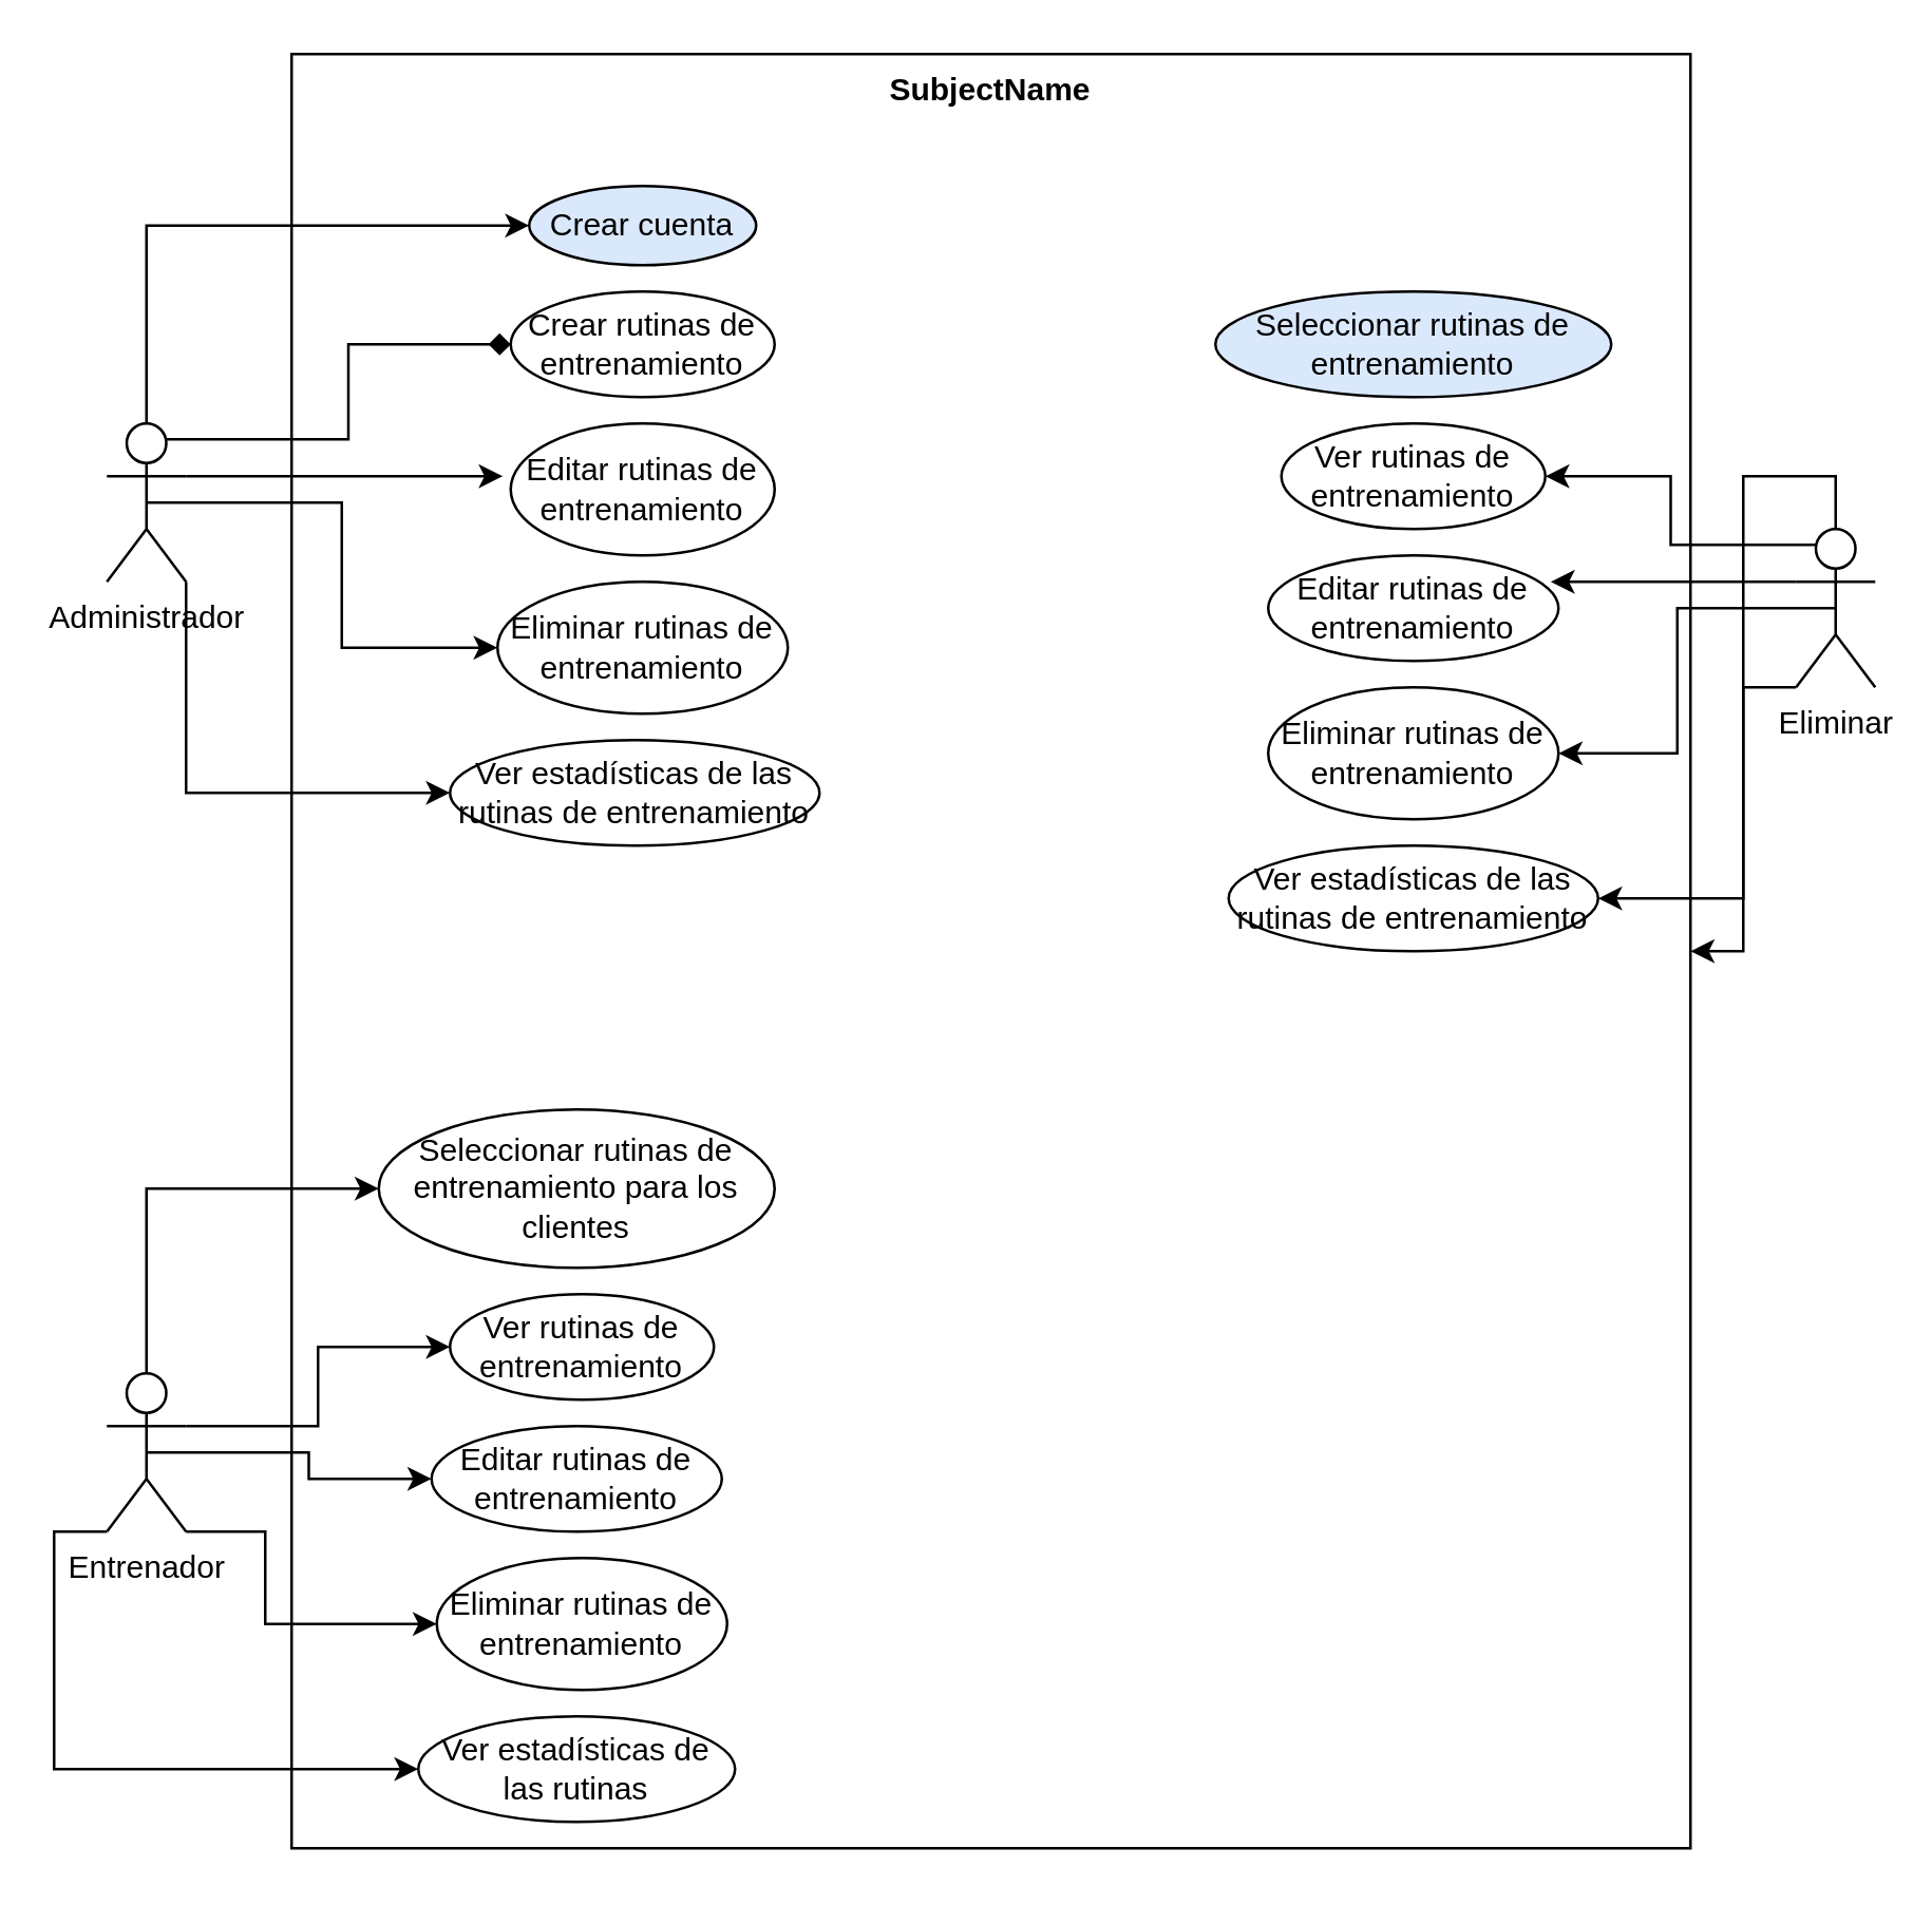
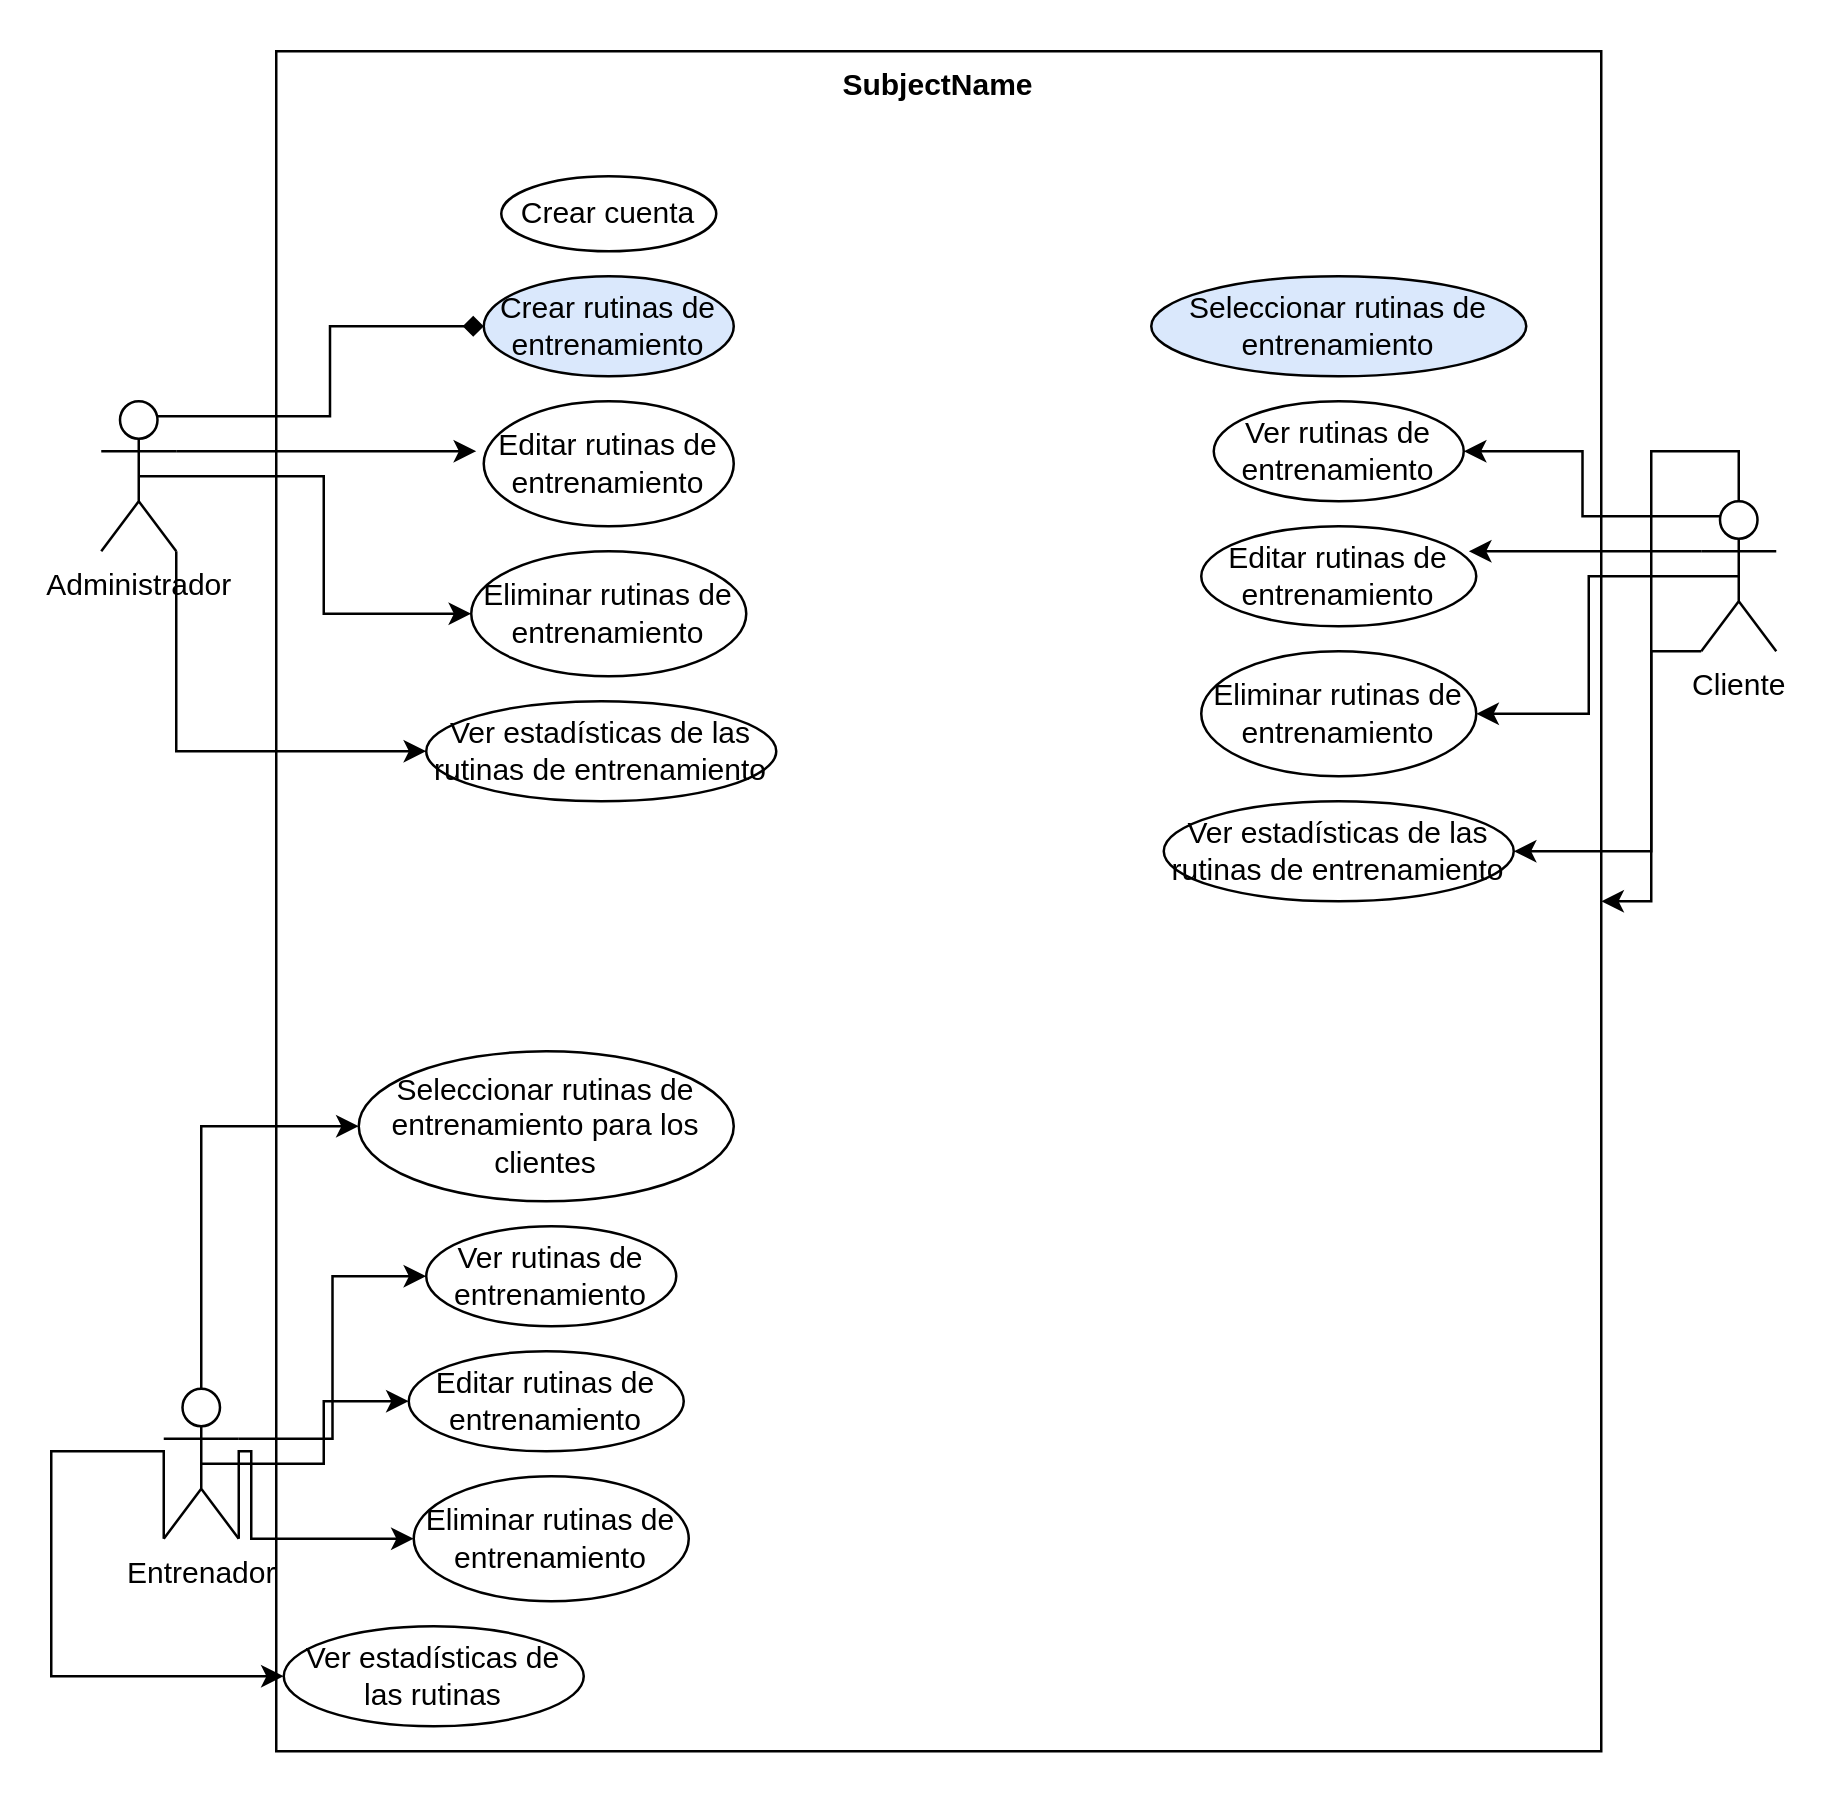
  <mxCell id="0" />
  <mxCell id="1" parent="0" />
- <mxCell id="2" style="edgeStyle=orthogonalEdgeStyle;rounded=0;orthogonalLoop=1;jettySize=auto;html=1;exitX=0.5;exitY=0;exitDx=0;exitDy=0;exitPerimeter=0;entryX=0;entryY=0.5;entryDx=0;entryDy=0;" edge="1" parent="1" source="7" target="19"><mxGeometry relative="1" as="geometry" /></mxCell>
  <mxCell id="3" style="edgeStyle=orthogonalEdgeStyle;rounded=0;orthogonalLoop=1;jettySize=auto;html=1;exitX=0.75;exitY=0.1;exitDx=0;exitDy=0;exitPerimeter=0;entryX=0;entryY=0.5;entryDx=0;entryDy=0;endArrow=diamond;" edge="1" parent="1" source="7" target="20"><mxGeometry relative="1" as="geometry" /></mxCell>
  <mxCell id="4" style="edgeStyle=orthogonalEdgeStyle;rounded=0;orthogonalLoop=1;jettySize=auto;html=1;exitX=1;exitY=0.333;exitDx=0;exitDy=0;exitPerimeter=0;" edge="1" parent="1" source="7"><mxGeometry relative="1" as="geometry"><mxPoint x="190" y="180" as="targetPoint" /></mxGeometry></mxCell>
  <mxCell id="5" style="edgeStyle=orthogonalEdgeStyle;rounded=0;orthogonalLoop=1;jettySize=auto;html=1;exitX=0.5;exitY=0.5;exitDx=0;exitDy=0;exitPerimeter=0;entryX=0;entryY=0.5;entryDx=0;entryDy=0;" edge="1" parent="1" source="7" target="22"><mxGeometry relative="1" as="geometry" /></mxCell>
  <mxCell id="6" style="edgeStyle=orthogonalEdgeStyle;rounded=0;orthogonalLoop=1;jettySize=auto;html=1;exitX=1;exitY=1;exitDx=0;exitDy=0;exitPerimeter=0;entryX=0;entryY=0.5;entryDx=0;entryDy=0;" edge="1" parent="1" source="7" target="23"><mxGeometry relative="1" as="geometry" /></mxCell>
  <mxCell id="7" value="Administrador" style="shape=umlActor;html=1;verticalLabelPosition=bottom;verticalAlign=top;align=center;" vertex="1" parent="1"><mxGeometry x="40" y="160" width="30" height="60" as="geometry" /></mxCell>
  <mxCell id="8" style="edgeStyle=orthogonalEdgeStyle;rounded=0;orthogonalLoop=1;jettySize=auto;html=1;exitX=0.5;exitY=0;exitDx=0;exitDy=0;entryX=0;entryY=0.5;entryDx=0;entryDy=0;exitPerimeter=0;" edge="1" parent="1" source="13" target="24"><mxGeometry relative="1" as="geometry" /></mxCell>
  <mxCell id="9" style="edgeStyle=orthogonalEdgeStyle;rounded=0;orthogonalLoop=1;jettySize=auto;html=1;exitX=1;exitY=0.333;exitDx=0;exitDy=0;exitPerimeter=0;entryX=0;entryY=0.5;entryDx=0;entryDy=0;" edge="1" parent="1" source="13" target="25"><mxGeometry relative="1" as="geometry" /></mxCell>
  <mxCell id="10" style="edgeStyle=orthogonalEdgeStyle;rounded=0;orthogonalLoop=1;jettySize=auto;html=1;exitX=0.5;exitY=0.5;exitDx=0;exitDy=0;exitPerimeter=0;" edge="1" parent="1" source="13" target="26"><mxGeometry relative="1" as="geometry" /></mxCell>
  <mxCell id="11" style="edgeStyle=orthogonalEdgeStyle;rounded=0;orthogonalLoop=1;jettySize=auto;html=1;exitX=1;exitY=1;exitDx=0;exitDy=0;exitPerimeter=0;entryX=0;entryY=0.5;entryDx=0;entryDy=0;" edge="1" parent="1" source="13" target="27"><mxGeometry relative="1" as="geometry"><Array as="points"><mxPoint x="100" y="580" /><mxPoint x="100" y="615" /></Array></mxGeometry></mxCell>
  <mxCell id="12" style="edgeStyle=orthogonalEdgeStyle;rounded=0;orthogonalLoop=1;jettySize=auto;html=1;exitX=0;exitY=1;exitDx=0;exitDy=0;exitPerimeter=0;entryX=0;entryY=0.5;entryDx=0;entryDy=0;" edge="1" parent="1" source="13" target="28"><mxGeometry relative="1" as="geometry"><Array as="points"><mxPoint x="20" y="580" /><mxPoint x="20" y="670" /></Array></mxGeometry></mxCell>
- <mxCell id="13" value="&lt;div&gt;Entrenador&lt;/div&gt;&lt;div&gt;&lt;br&gt;&lt;/div&gt;" style="shape=umlActor;html=1;verticalLabelPosition=bottom;verticalAlign=top;align=center;" vertex="1" parent="1"><mxGeometry x="40" y="520" width="30" height="60" as="geometry" /></mxCell>
+ <mxCell id="13" value="&lt;div&gt;Entrenador&lt;/div&gt;&lt;div&gt;&lt;br&gt;&lt;/div&gt;" style="shape=umlActor;html=1;verticalLabelPosition=bottom;verticalAlign=top;align=center;" vertex="1" parent="1"><mxGeometry x="65" y="555" width="30" height="60" as="geometry" /></mxCell>
  <mxCell id="14" style="edgeStyle=orthogonalEdgeStyle;rounded=0;orthogonalLoop=1;jettySize=auto;html=1;exitX=0.5;exitY=0;exitDx=0;exitDy=0;exitPerimeter=0;" edge="1" parent="1" source="18" target="35"><mxGeometry relative="1" as="geometry" /></mxCell>
  <mxCell id="15" style="edgeStyle=orthogonalEdgeStyle;rounded=0;orthogonalLoop=1;jettySize=auto;html=1;exitX=0.25;exitY=0.1;exitDx=0;exitDy=0;exitPerimeter=0;entryX=1;entryY=0.5;entryDx=0;entryDy=0;" edge="1" parent="1" source="18" target="30"><mxGeometry relative="1" as="geometry" /></mxCell>
  <mxCell id="16" style="edgeStyle=orthogonalEdgeStyle;rounded=0;orthogonalLoop=1;jettySize=auto;html=1;exitX=0.5;exitY=0.5;exitDx=0;exitDy=0;exitPerimeter=0;entryX=1;entryY=0.5;entryDx=0;entryDy=0;" edge="1" parent="1" source="18" target="32"><mxGeometry relative="1" as="geometry" /></mxCell>
  <mxCell id="17" style="edgeStyle=orthogonalEdgeStyle;rounded=0;orthogonalLoop=1;jettySize=auto;html=1;exitX=0;exitY=1;exitDx=0;exitDy=0;exitPerimeter=0;entryX=1;entryY=0.5;entryDx=0;entryDy=0;" edge="1" parent="1" source="18" target="33"><mxGeometry relative="1" as="geometry"><Array as="points"><mxPoint x="660" y="260" /><mxPoint x="660" y="340" /></Array></mxGeometry></mxCell>
- <mxCell id="18" value="&lt;div&gt;Eliminar&lt;/div&gt;&lt;div&gt;&lt;br&gt;&lt;/div&gt;" style="shape=umlActor;html=1;verticalLabelPosition=bottom;verticalAlign=top;align=center;" vertex="1" parent="1"><mxGeometry x="680" y="200" width="30" height="60" as="geometry" /></mxCell>
- <mxCell id="19" value="Crear cuenta" style="ellipse;whiteSpace=wrap;html=1;fillColor=#dae8fc;" vertex="1" parent="1"><mxGeometry x="200" y="70" width="86" height="30" as="geometry" /></mxCell>
- <mxCell id="20" value="Crear rutinas de entrenamiento" style="ellipse;whiteSpace=wrap;html=1;" vertex="1" parent="1"><mxGeometry x="193" y="110" width="100" height="40" as="geometry" /></mxCell>
+ <mxCell id="18" value="&lt;div&gt;Cliente&lt;/div&gt;&lt;div&gt;&lt;br&gt;&lt;/div&gt;" style="shape=umlActor;html=1;verticalLabelPosition=bottom;verticalAlign=top;align=center;" vertex="1" parent="1"><mxGeometry x="680" y="200" width="30" height="60" as="geometry" /></mxCell>
+ <mxCell id="19" value="Crear cuenta" style="ellipse;whiteSpace=wrap;html=1;" vertex="1" parent="1"><mxGeometry x="200" y="70" width="86" height="30" as="geometry" /></mxCell>
+ <mxCell id="20" value="Crear rutinas de entrenamiento" style="ellipse;whiteSpace=wrap;html=1;fillColor=#dae8fc;" vertex="1" parent="1"><mxGeometry x="193" y="110" width="100" height="40" as="geometry" /></mxCell>
  <mxCell id="21" value="Editar rutinas de entrenamiento" style="ellipse;whiteSpace=wrap;html=1;" vertex="1" parent="1"><mxGeometry x="193" y="160" width="100" height="50" as="geometry" /></mxCell>
  <mxCell id="22" value="Eliminar rutinas de entrenamiento" style="ellipse;whiteSpace=wrap;html=1;" vertex="1" parent="1"><mxGeometry x="188" y="220" width="110" height="50" as="geometry" /></mxCell>
  <mxCell id="23" value="Ver estadísticas de las rutinas de entrenamiento" style="ellipse;whiteSpace=wrap;html=1;" vertex="1" parent="1"><mxGeometry x="170" y="280" width="140" height="40" as="geometry" /></mxCell>
  <mxCell id="24" value="Seleccionar rutinas de entrenamiento para los clientes" style="ellipse;whiteSpace=wrap;html=1;" vertex="1" parent="1"><mxGeometry x="143" y="420" width="150" height="60" as="geometry" /></mxCell>
  <mxCell id="25" value="Ver rutinas de entrenamiento" style="ellipse;whiteSpace=wrap;html=1;" vertex="1" parent="1"><mxGeometry x="170" y="490" width="100" height="40" as="geometry" /></mxCell>
  <mxCell id="26" value="Editar rutinas de entrenamiento" style="ellipse;whiteSpace=wrap;html=1;" vertex="1" parent="1"><mxGeometry x="163" y="540" width="110" height="40" as="geometry" /></mxCell>
  <mxCell id="27" value="Eliminar rutinas de entrenamiento" style="ellipse;whiteSpace=wrap;html=1;" vertex="1" parent="1"><mxGeometry x="165" y="590" width="110" height="50" as="geometry" /></mxCell>
- <mxCell id="28" value="Ver estadísticas de las rutinas" style="ellipse;whiteSpace=wrap;html=1;" vertex="1" parent="1"><mxGeometry x="158" y="650" width="120" height="40" as="geometry" /></mxCell>
+ <mxCell id="28" value="Ver estadísticas de las rutinas" style="ellipse;whiteSpace=wrap;html=1;" vertex="1" parent="1"><mxGeometry x="113" y="650" width="120" height="40" as="geometry" /></mxCell>
  <mxCell id="29" value="Seleccionar rutinas de entrenamiento" style="ellipse;whiteSpace=wrap;html=1;fillColor=#dae8fc;" vertex="1" parent="1"><mxGeometry x="460" y="110" width="150" height="40" as="geometry" /></mxCell>
  <mxCell id="30" value="Ver rutinas de entrenamiento" style="ellipse;whiteSpace=wrap;html=1;" vertex="1" parent="1"><mxGeometry x="485" y="160" width="100" height="40" as="geometry" /></mxCell>
  <mxCell id="31" value="Editar rutinas de entrenamiento" style="ellipse;whiteSpace=wrap;html=1;" vertex="1" parent="1"><mxGeometry x="480" y="210" width="110" height="40" as="geometry" /></mxCell>
  <mxCell id="32" value="Eliminar rutinas de entrenamiento" style="ellipse;whiteSpace=wrap;html=1;" vertex="1" parent="1"><mxGeometry x="480" y="260" width="110" height="50" as="geometry" /></mxCell>
  <mxCell id="33" value="Ver estadísticas de las rutinas de entrenamiento" style="ellipse;whiteSpace=wrap;html=1;" vertex="1" parent="1"><mxGeometry x="465" y="320" width="140" height="40" as="geometry" /></mxCell>
  <mxCell id="34" style="edgeStyle=orthogonalEdgeStyle;rounded=0;orthogonalLoop=1;jettySize=auto;html=1;exitX=0;exitY=0.333;exitDx=0;exitDy=0;exitPerimeter=0;entryX=0.973;entryY=0.25;entryDx=0;entryDy=0;entryPerimeter=0;" edge="1" parent="1" source="18" target="31"><mxGeometry relative="1" as="geometry" /></mxCell>
  <mxCell id="35" value="SubjectName" style="shape=rect;html=1;verticalAlign=top;fontStyle=1;whiteSpace=wrap;align=center;fillColor=none;" vertex="1" parent="1"><mxGeometry x="110" width="530" height="680" as="geometry" y="20" /></mxCell>
